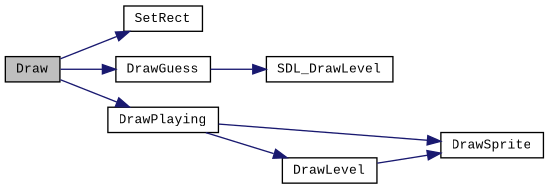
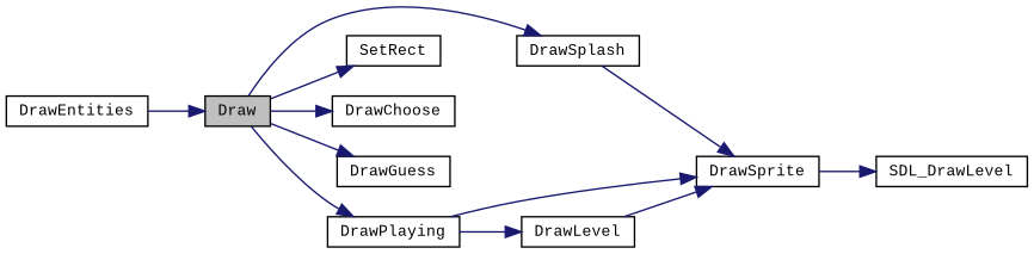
  digraph {
    fontname="Liberation Mono"
    rankdir=LR
    node [color=black fillcolor=white fontname="Liberation Mono" fontsize=10 shape=record style=filled]
    edge [color=midnightblue fontname="Liberation Mono" fontsize=10 labelfontname=Helvetica labelfontsize=10 style=solid]
    n1 [fillcolor=grey75 fontcolor=black height=0.2 label=Draw width=0.4]
+   n2 [height=0.2 label=DrawSplash width=0.4]
    n3 [height=0.2 label=SetRect width=0.4]
+   n4 [height=0.2 label=DrawChoose width=0.4]
    n5 [height=0.2 label=DrawGuess width=0.4]
    n6 [height=0.2 label=DrawPlaying width=0.4]
    n7 [height=0.2 label=DrawSprite width=0.4]
    n8 [height=0.2 label=DrawLevel width=0.4]
    n9 [height=0.2 label=SDL_DrawLevel width=0.4]
+   n10 [height=0.2 label=DrawEntities width=0.4]
+   n1 -> n2
    n1 -> n3
+   n1 -> n4
    n1 -> n5
    n1 -> n6
+   n2 -> n7
    n6 -> n7
    n6 -> n8
-   n5 -> n9
+   n7 -> n9
    n8 -> n7
+   n10 -> n1
  }
